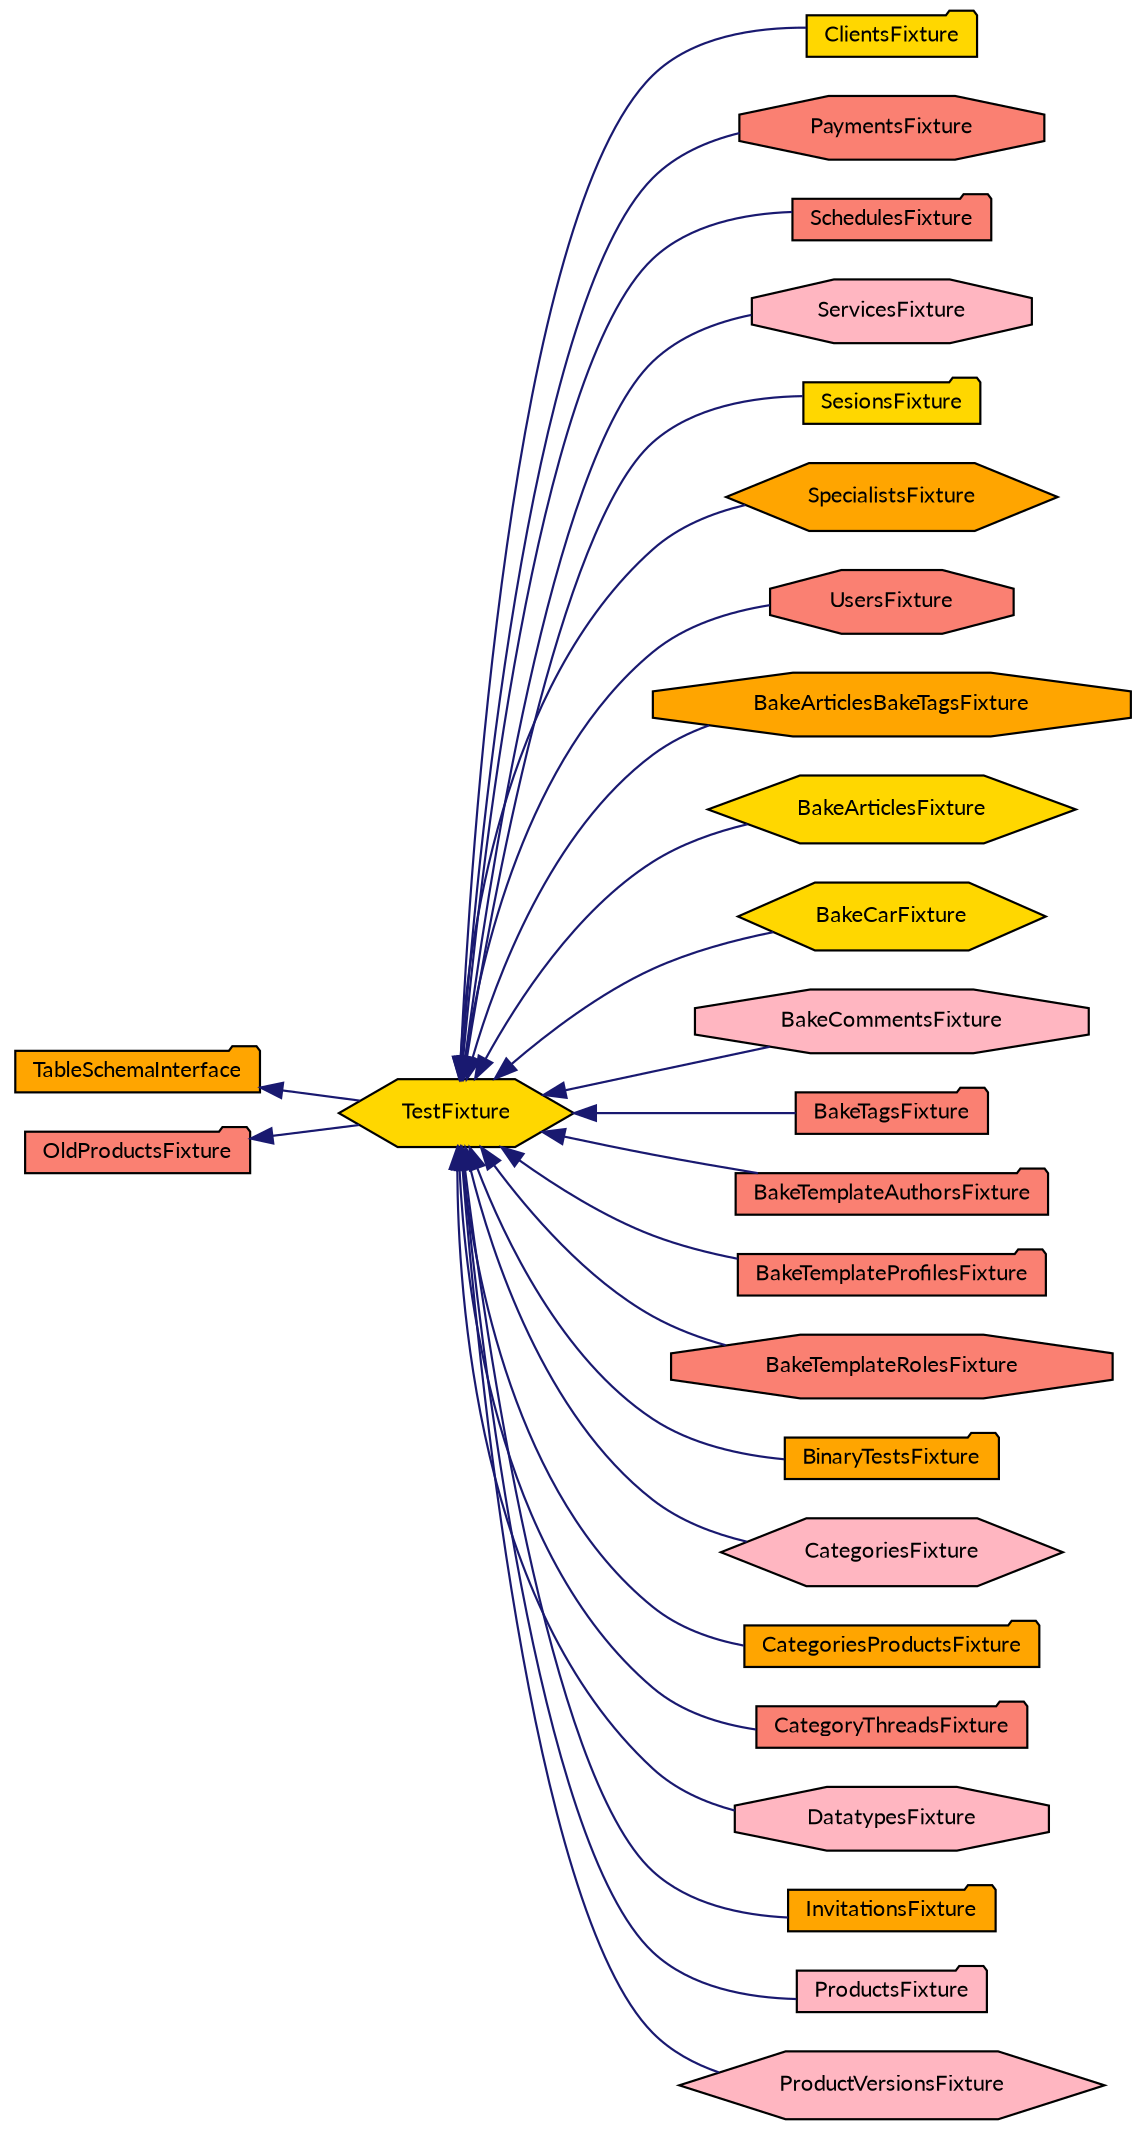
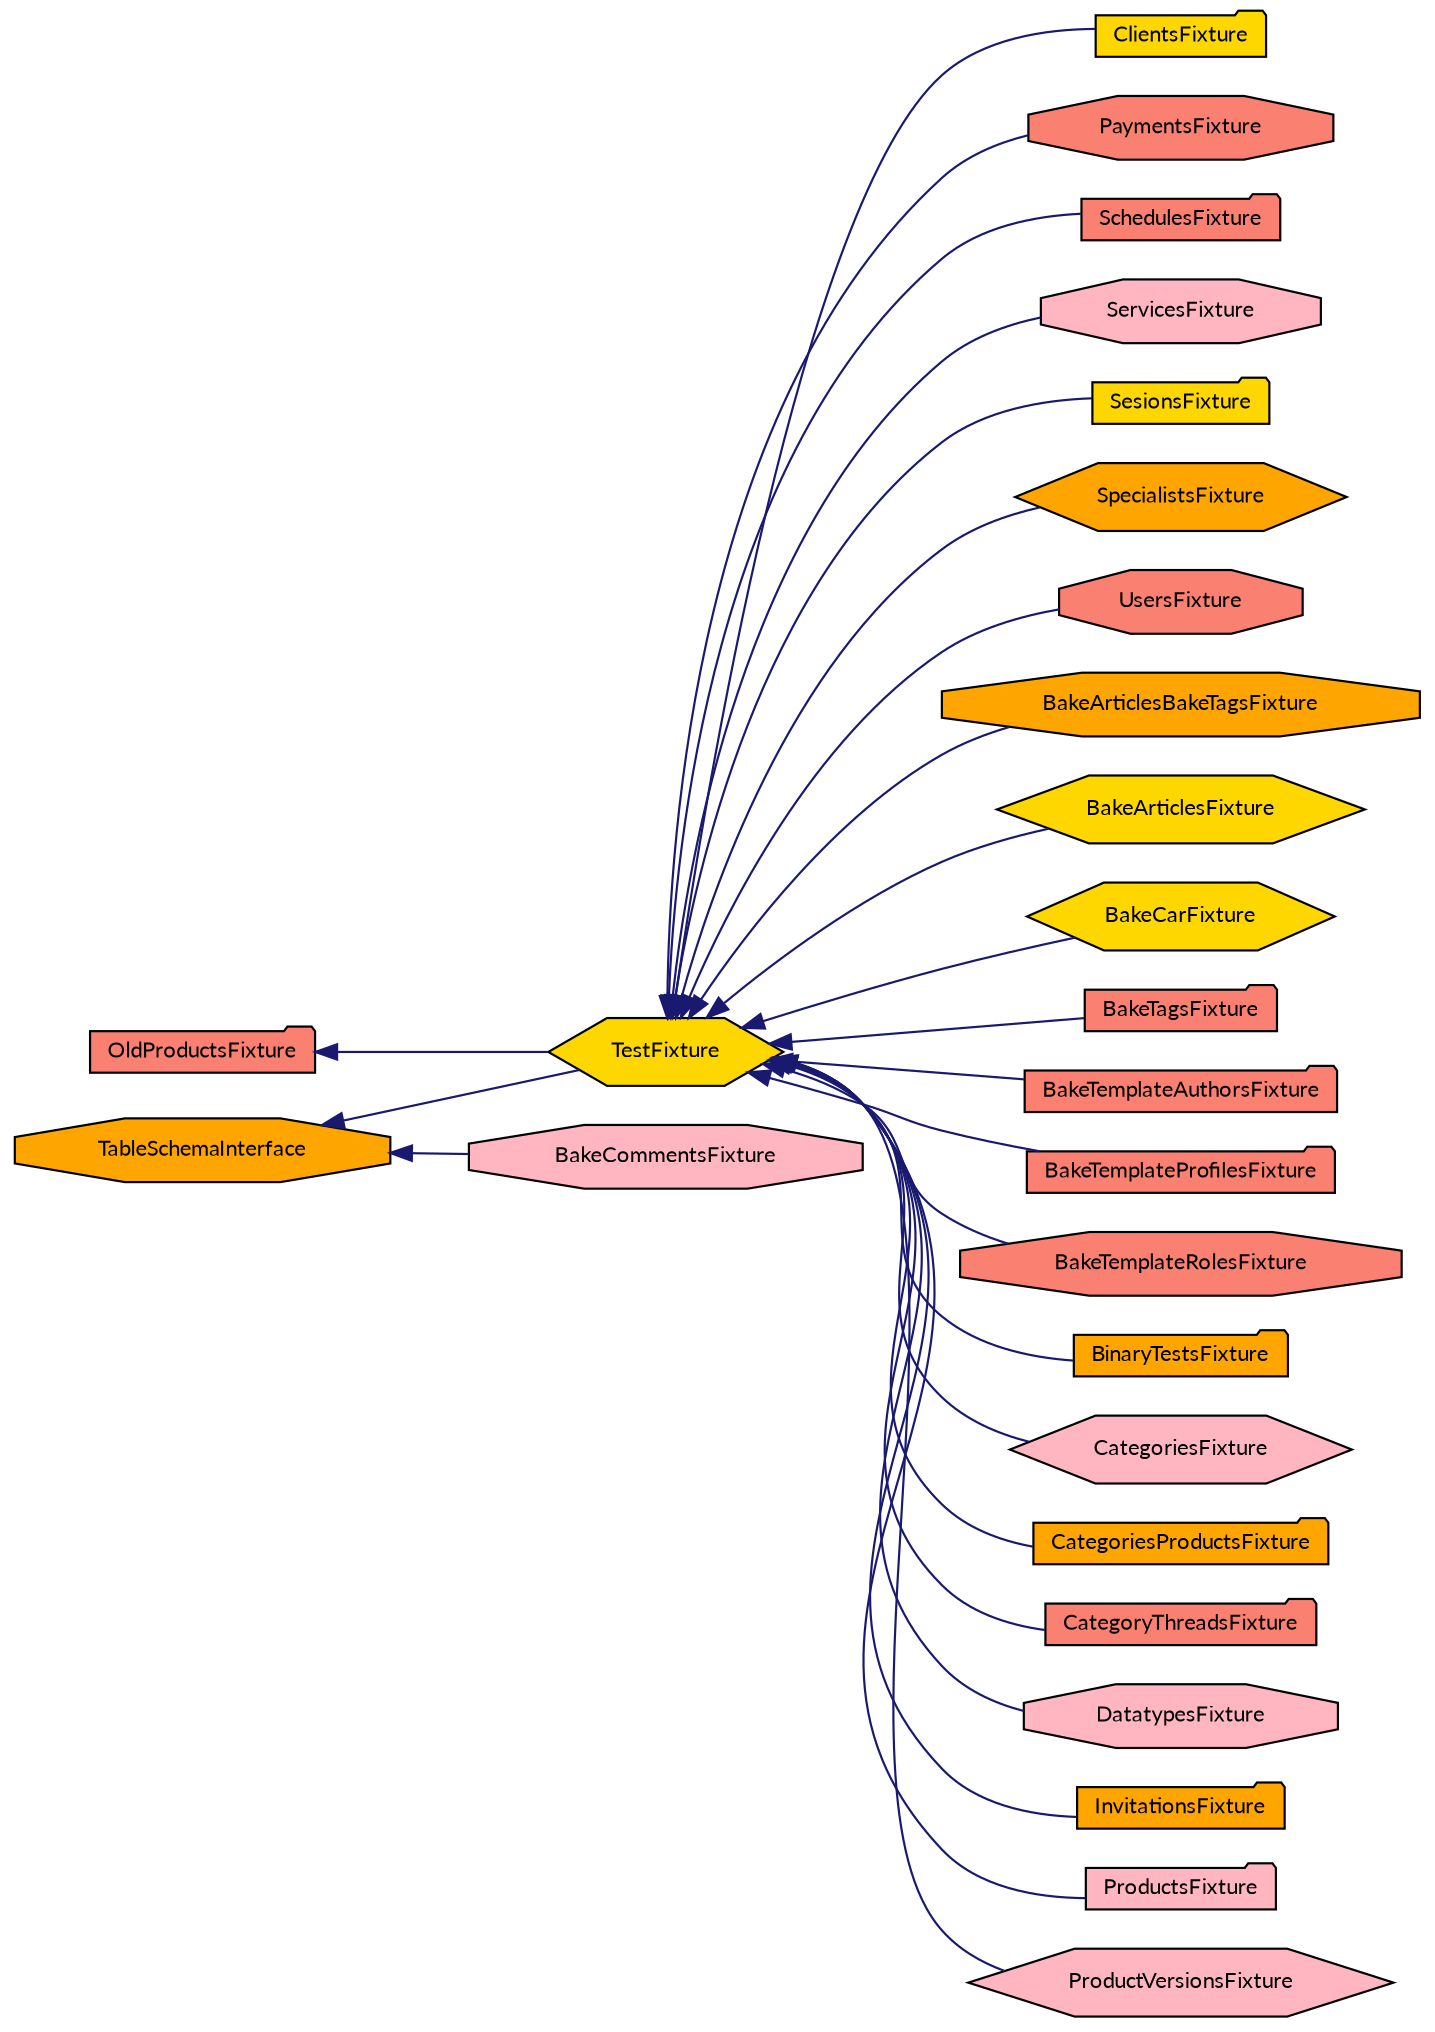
  digraph {
    fontname=Lato
    rankdir=LR
    node [color=black fillcolor=salmon fontname=Lato fontsize=10 shape=folder style=filled]
    edge [color=midnightblue dir=back fontname=Lato fontsize=10 labelfontname=Helvetica labelfontsize=10 style=solid]
-   n1 [fillcolor=orange fontcolor=black height=0.2 label=TableSchemaInterface width=0.4]
+   n1 [fillcolor=orange fontcolor=black height=0.2 label=TableSchemaInterface shape=octagon width=0.4]
    n2 [fillcolor=gold height=0.2 label=TestFixture shape=hexagon width=0.4]
    n3 [fillcolor=gold height=0.2 label=ClientsFixture width=0.4]
    n4 [height=0.2 label=PaymentsFixture shape=octagon width=0.4]
    n5 [height=0.2 label=SchedulesFixture width=0.4]
    n6 [fillcolor=lightpink height=0.2 label=ServicesFixture shape=octagon width=0.4]
    n7 [fillcolor=gold height=0.2 label=SesionsFixture width=0.4]
    n8 [fillcolor=orange height=0.2 label=SpecialistsFixture shape=hexagon width=0.4]
    n9 [height=0.2 label=UsersFixture shape=octagon width=0.4]
    n10 [fillcolor=orange height=0.2 label=BakeArticlesBakeTagsFixture shape=octagon width=0.4]
    n11 [fillcolor=gold height=0.2 label=BakeArticlesFixture shape=hexagon width=0.4]
    n12 [fillcolor=gold height=0.2 label=BakeCarFixture shape=hexagon width=0.4]
    n13 [fillcolor=lightpink height=0.2 label=BakeCommentsFixture shape=octagon width=0.4]
    n14 [height=0.2 label=BakeTagsFixture width=0.4]
    n15 [height=0.2 label=BakeTemplateAuthorsFixture width=0.4]
    n16 [height=0.2 label=BakeTemplateProfilesFixture width=0.4]
    n17 [height=0.2 label=BakeTemplateRolesFixture shape=octagon width=0.4]
    n18 [fillcolor=orange height=0.2 label=BinaryTestsFixture width=0.4]
    n19 [fillcolor=lightpink height=0.2 label=CategoriesFixture shape=hexagon width=0.4]
    n20 [fillcolor=orange height=0.2 label=CategoriesProductsFixture width=0.4]
    n21 [height=0.2 label=CategoryThreadsFixture width=0.4]
    n22 [fillcolor=lightpink height=0.2 label=DatatypesFixture shape=octagon width=0.4]
    n23 [fillcolor=orange height=0.2 label=InvitationsFixture width=0.4]
    n24 [fillcolor=lightpink height=0.2 label=ProductsFixture width=0.4]
    n25 [fillcolor=lightpink height=0.2 label=ProductVersionsFixture shape=hexagon width=0.4]
    n26 [height=0.2 label=OldProductsFixture width=0.4]
    n1 -> n2
    n2 -> n3
    n2 -> n4
    n2 -> n5
    n2 -> n6
    n2 -> n7
    n2 -> n8
    n2 -> n9
    n2 -> n10
    n2 -> n11
    n2 -> n12
-   n2 -> n13
+   n1 -> n13
    n2 -> n14
    n2 -> n15
    n2 -> n16
    n2 -> n17
    n2 -> n18
    n2 -> n19
    n2 -> n20
    n2 -> n21
    n2 -> n22
    n2 -> n23
    n2 -> n24
    n2 -> n25
    n26 -> n2
  }
